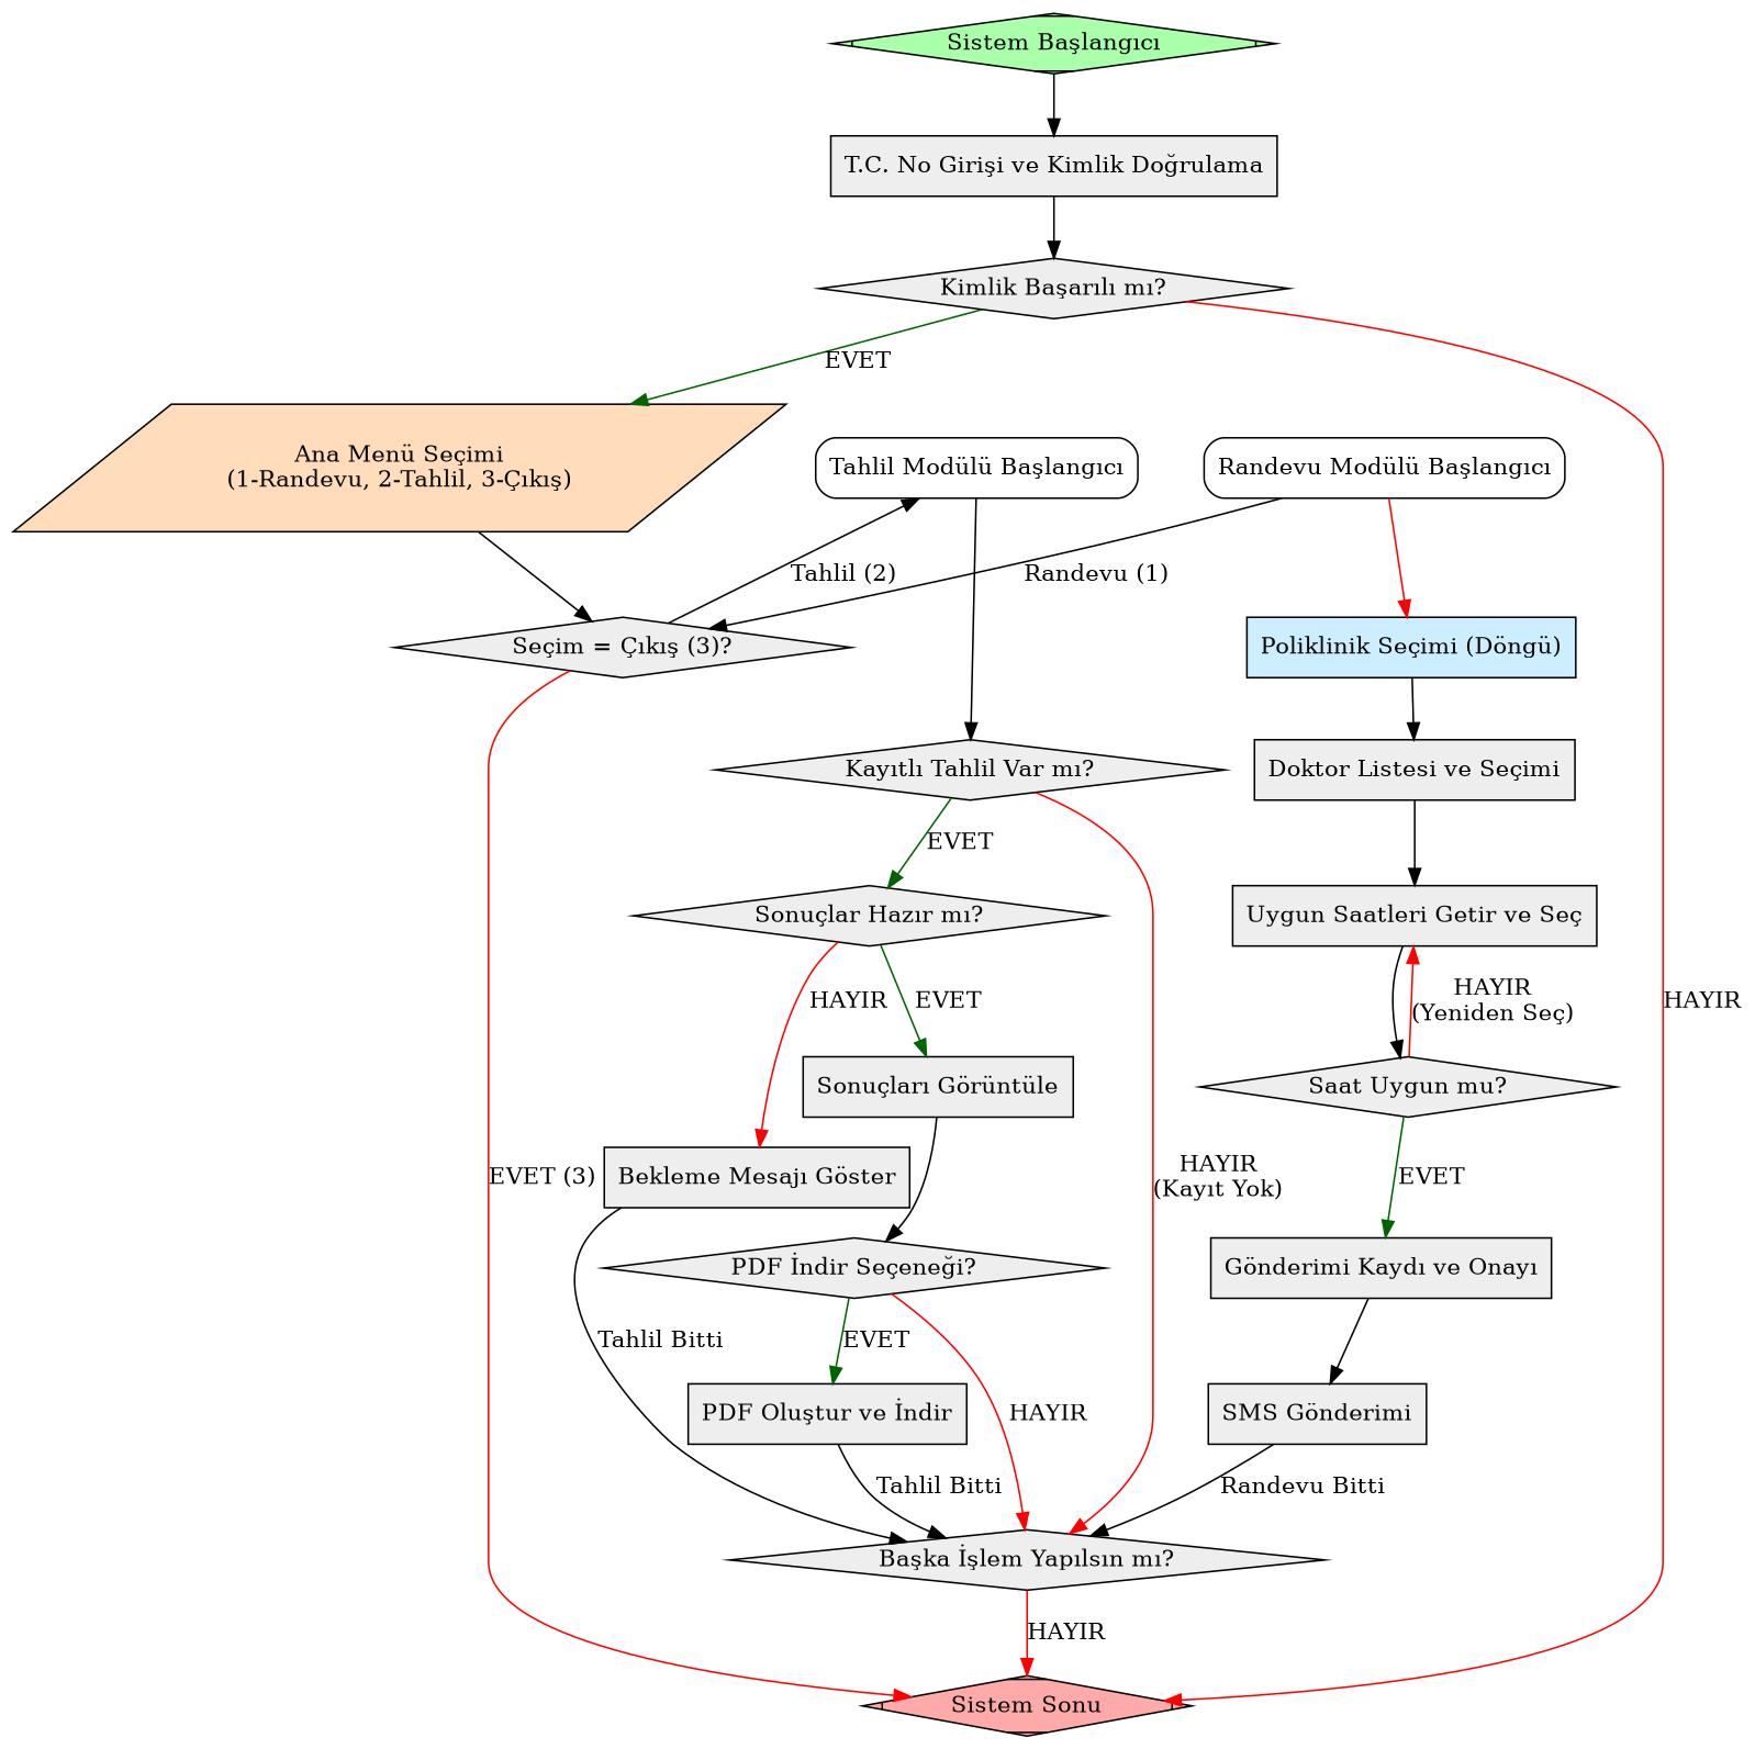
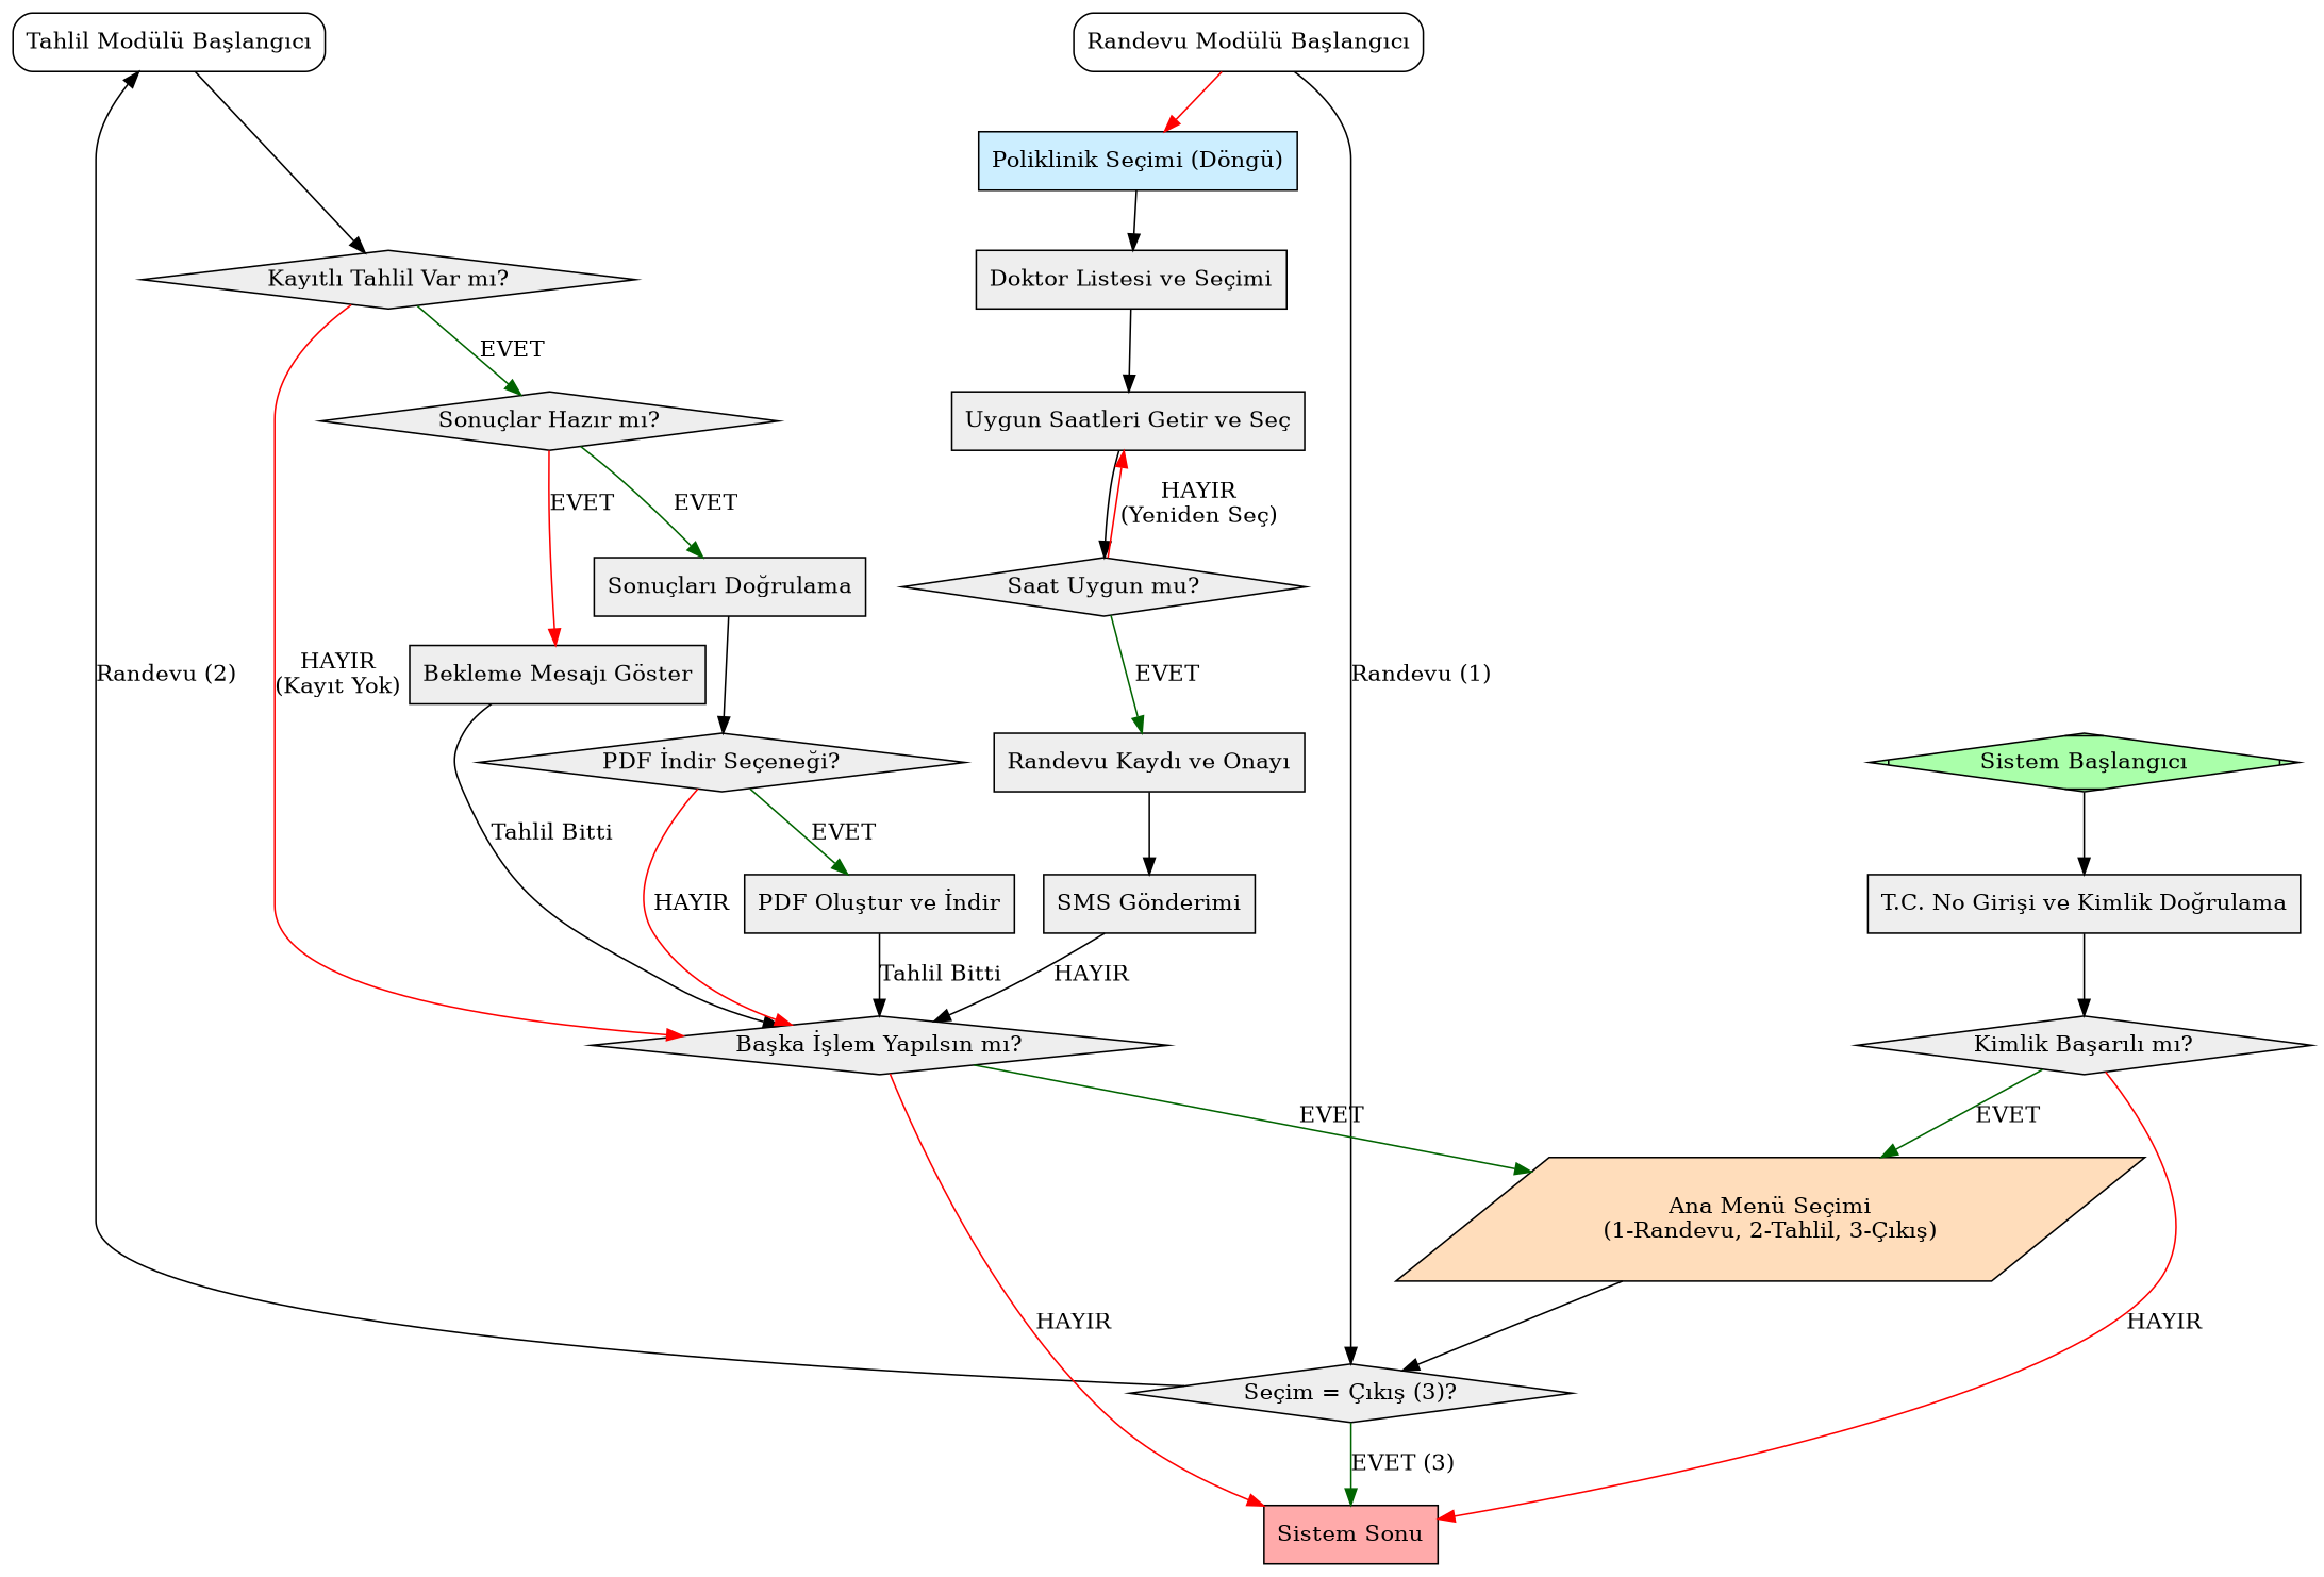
  digraph {
    rankdir=TB
    node [fillcolor="#EEEEEE" shape=box style=filled]
    n1 [label="Randevu Modülü Başlangıcı" style=rounded]
    n2 [label="Tahlil Modülü Başlangıcı" style=rounded]
    n3 [label="Seçim = Çıkış (3)?" shape=diamond]
    n4 [fillcolor="#CCEEFF" label="Poliklinik Seçimi (Döngü)"]
    n5 [label="Kayıtlı Tahlil Var mı?" shape=diamond]
    n6 [fillcolor="#AAFFAA" label="Sistem Başlangıcı" shape=Mdiamond]
    n7 [label="T.C. No Girişi ve Kimlik Doğrulama"]
    n8 [label="Kimlik Başarılı mı?" shape=diamond]
-   n9 [fillcolor="#FFAAAA" label="Sistem Sonu" shape=Mdiamond]
+   n9 [fillcolor="#FFAAAA" label="Sistem Sonu"]
    n10 [fillcolor="#FFDDBB" label="Ana Menü Seçimi\n(1-Randevu, 2-Tahlil, 3-Çıkış)" shape=parallelogram]
    n11 [label="Doktor Listesi ve Seçimi"]
    n12 [label="Başka İşlem Yapılsın mı?" shape=diamond]
    n13 [label="Sonuçlar Hazır mı?" shape=diamond]
    n14 [label="Uygun Saatleri Getir ve Seç"]
    n15 [label="Saat Uygun mu?" shape=diamond]
-   n16 [label="Gönderimi Kaydı ve Onayı"]
+   n16 [label="Randevu Kaydı ve Onayı"]
    n17 [label="SMS Gönderimi"]
-   n18 [label="Sonuçları Görüntüle"]
+   n18 [label="Sonuçları Doğrulama"]
    n19 [label="Bekleme Mesajı Göster"]
    n20 [label="PDF İndir Seçeneği?" shape=diamond]
    n21 [label="PDF Oluştur ve İndir"]
    subgraph sub_1 {
      rank=same
      n1
      n2
    }
    n1 -> n3 [label="Randevu (1)"]
    n1 -> n4 [color=red]
    n2 -> n5
-   n3 -> n2 [label="Tahlil (2)"]
-   n3 -> n9 [color=red label="EVET (3)"]
+   n3 -> n2 [label="Randevu (2)"]
+   n3 -> n9 [color=darkgreen label="EVET (3)"]
    n4 -> n11
    n5 -> n12 [color=red label="HAYIR\n(Kayıt Yok)"]
    n5 -> n13 [color=darkgreen label=EVET]
    n6 -> n7
    n7 -> n8
    n8 -> n9 [color=red label=HAYIR]
    n8 -> n10 [color=darkgreen label=EVET]
    n10 -> n3
    n11 -> n14
    n12 -> n9 [color=red label=HAYIR]
+   n12 -> n10 [color=darkgreen label=EVET]
    n13 -> n18 [color=darkgreen label=EVET]
-   n13 -> n19 [color=red label=HAYIR]
+   n13 -> n19 [color=red label=EVET]
    n14 -> n15
    n15 -> n14 [color=red label="HAYIR\n(Yeniden Seç)"]
    n15 -> n16 [color=darkgreen label=EVET]
    n16 -> n17
-   n17 -> n12 [label="Randevu Bitti"]
+   n17 -> n12 [label=HAYIR]
    n18 -> n20
    n19 -> n12 [label="Tahlil Bitti"]
    n20 -> n12 [color=red label=HAYIR]
    n20 -> n21 [color=darkgreen label=EVET]
    n21 -> n12 [label="Tahlil Bitti"]
  }
